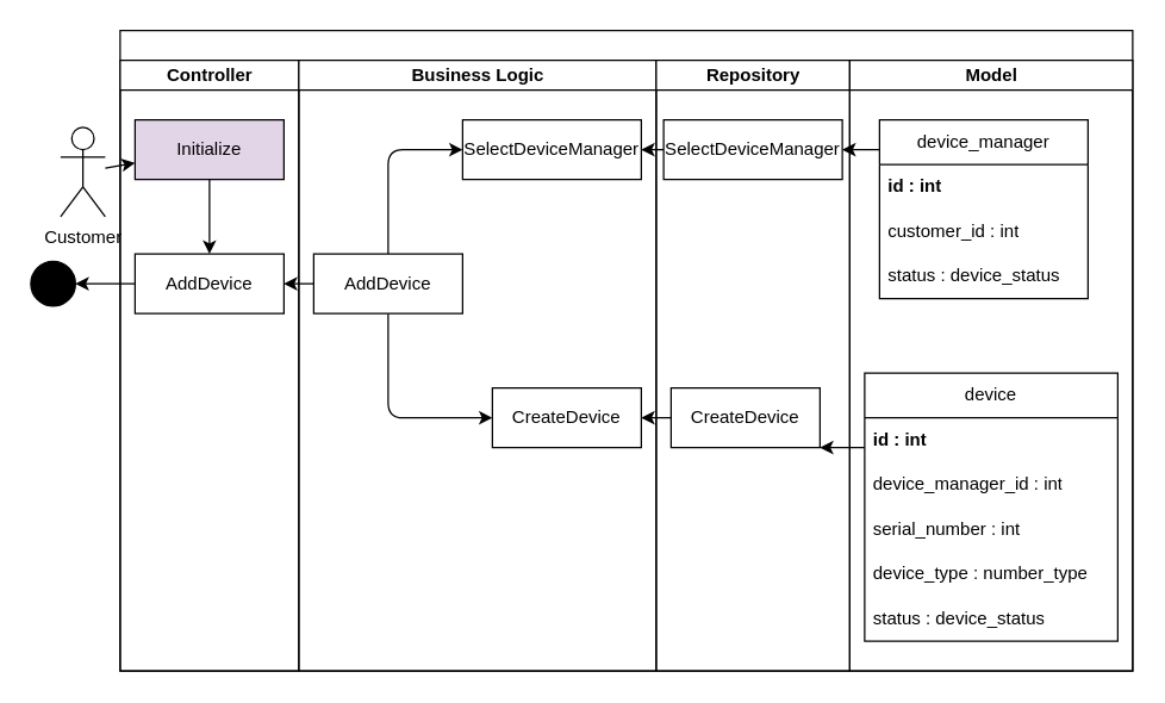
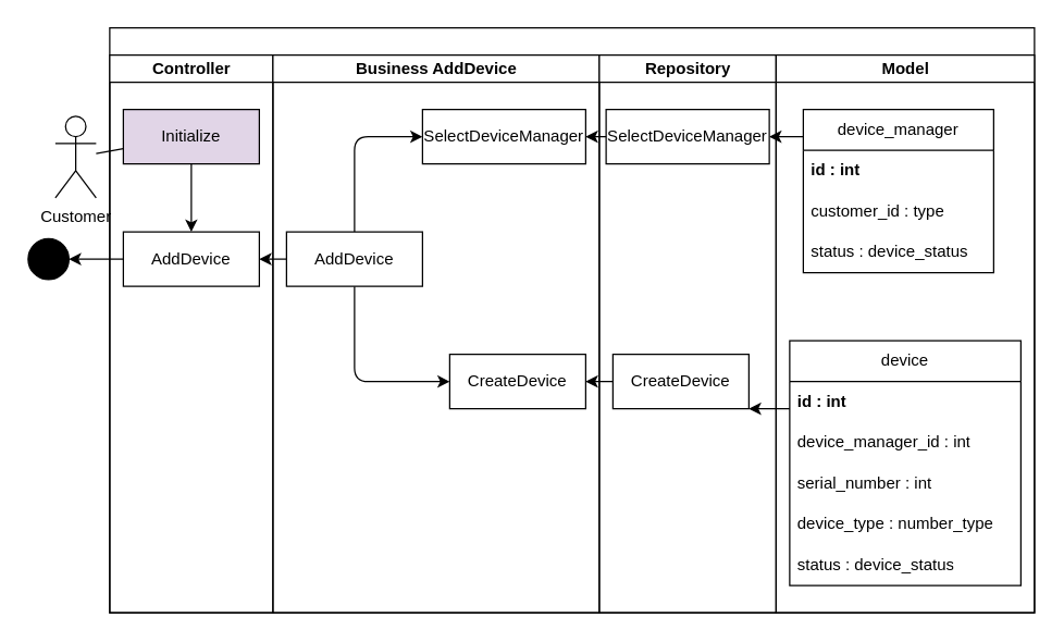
  <mxCell id="0" />
  <mxCell id="1" parent="0" />
  <mxCell id="2" value="" style="swimlane;childLayout=stackLayout;resizeParent=1;resizeParentMax=0;startSize=20;html=1;" vertex="1" parent="1"><mxGeometry x="80" y="20" width="680" height="430" as="geometry" /></mxCell>
  <mxCell id="3" value="Controller" style="swimlane;startSize=20;html=1;" vertex="1" parent="2"><mxGeometry y="20" width="120" height="410" as="geometry" /></mxCell>
  <mxCell id="4" style="edgeStyle=none;html=1;" edge="1" parent="3" source="5" target="6"><mxGeometry relative="1" as="geometry" /></mxCell>
  <mxCell id="5" value="Initialize" style="rounded=0;whiteSpace=wrap;html=1;fillColor=#e1d5e7;" vertex="1" parent="3"><mxGeometry x="10" y="40" width="100" height="40" as="geometry" /></mxCell>
  <mxCell id="6" value="AddDevice" style="rounded=0;whiteSpace=wrap;html=1;" vertex="1" parent="3"><mxGeometry x="10.0" y="130" width="100" height="40" as="geometry" /></mxCell>
- <mxCell id="7" value="Business Logic" style="swimlane;startSize=20;html=1;" vertex="1" parent="2"><mxGeometry x="120" y="20" width="240" height="410" as="geometry" /></mxCell>
+ <mxCell id="7" value="Business AddDevice" style="swimlane;startSize=20;html=1;" vertex="1" parent="2"><mxGeometry x="120" y="20" width="240" height="410" as="geometry" /></mxCell>
  <mxCell id="8" style="edgeStyle=orthogonalEdgeStyle;html=1;" edge="1" parent="7" source="10" target="11"><mxGeometry relative="1" as="geometry"><Array as="points"><mxPoint x="60" y="240" /></Array></mxGeometry></mxCell>
  <mxCell id="9" style="edgeStyle=orthogonalEdgeStyle;html=1;" edge="1" parent="7" source="10" target="12"><mxGeometry relative="1" as="geometry"><Array as="points"><mxPoint x="60" y="60" /></Array></mxGeometry></mxCell>
  <mxCell id="10" value="AddDevice" style="rounded=0;whiteSpace=wrap;html=1;" vertex="1" parent="7"><mxGeometry x="10.0" y="130" width="100" height="40" as="geometry" /></mxCell>
  <mxCell id="11" value="CreateDevice" style="rounded=0;whiteSpace=wrap;html=1;" vertex="1" parent="7"><mxGeometry x="130.0" y="220" width="100" height="40" as="geometry" /></mxCell>
  <mxCell id="12" value="SelectDeviceManager" style="rounded=0;whiteSpace=wrap;html=1;" vertex="1" parent="7"><mxGeometry x="110" y="40" width="120" height="40" as="geometry" /></mxCell>
  <mxCell id="13" value="Repository" style="swimlane;startSize=20;html=1;" vertex="1" parent="2"><mxGeometry x="360" y="20" width="130" height="410" as="geometry" /></mxCell>
  <mxCell id="14" value="CreateDevice" style="rounded=0;whiteSpace=wrap;html=1;" vertex="1" parent="13"><mxGeometry x="10.0" y="220" width="100" height="40" as="geometry" /></mxCell>
  <mxCell id="15" value="SelectDeviceManager" style="rounded=0;whiteSpace=wrap;html=1;" vertex="1" parent="13"><mxGeometry x="5" y="40" width="120" height="40" as="geometry" /></mxCell>
  <mxCell id="16" value="Model" style="swimlane;startSize=20;html=1;" vertex="1" parent="2"><mxGeometry x="490" y="20" width="190" height="410" as="geometry" /></mxCell>
  <mxCell id="17" value="device" style="swimlane;fontStyle=0;childLayout=stackLayout;horizontal=1;startSize=30;horizontalStack=0;resizeParent=1;resizeParentMax=0;resizeLast=0;collapsible=1;marginBottom=0;whiteSpace=wrap;html=1;fontSize=12;" vertex="1" parent="16"><mxGeometry x="10.0" y="210" width="170" height="180" as="geometry" /></mxCell>
  <mxCell id="18" value="id : int" style="text;strokeColor=none;fillColor=none;align=left;verticalAlign=middle;spacingLeft=4;spacingRight=4;overflow=hidden;points=[[0,0.5],[1,0.5]];portConstraint=eastwest;rotatable=0;whiteSpace=wrap;html=1;fontSize=12;fontStyle=1" vertex="1" parent="17"><mxGeometry y="30" width="170" height="30" as="geometry" /></mxCell>
  <mxCell id="19" value="device_manager_id : int" style="text;strokeColor=none;fillColor=none;align=left;verticalAlign=middle;spacingLeft=4;spacingRight=4;overflow=hidden;points=[[0,0.5],[1,0.5]];portConstraint=eastwest;rotatable=0;whiteSpace=wrap;html=1;fontSize=12;fontStyle=0" vertex="1" parent="17"><mxGeometry y="60" width="170" height="30" as="geometry" /></mxCell>
  <mxCell id="20" value="serial_number : int" style="text;strokeColor=none;fillColor=none;align=left;verticalAlign=middle;spacingLeft=4;spacingRight=4;overflow=hidden;points=[[0,0.5],[1,0.5]];portConstraint=eastwest;rotatable=0;whiteSpace=wrap;html=1;fontSize=12;fontStyle=0" vertex="1" parent="17"><mxGeometry y="90" width="170" height="30" as="geometry" /></mxCell>
  <mxCell id="21" value="device_type : number_type" style="text;strokeColor=none;fillColor=none;align=left;verticalAlign=middle;spacingLeft=4;spacingRight=4;overflow=hidden;points=[[0,0.5],[1,0.5]];portConstraint=eastwest;rotatable=0;whiteSpace=wrap;html=1;fontSize=12;fontStyle=0" vertex="1" parent="17"><mxGeometry y="120" width="170" height="30" as="geometry" /></mxCell>
  <mxCell id="22" value="status : device_status" style="text;strokeColor=none;fillColor=none;align=left;verticalAlign=middle;spacingLeft=4;spacingRight=4;overflow=hidden;points=[[0,0.5],[1,0.5]];portConstraint=eastwest;rotatable=0;whiteSpace=wrap;html=1;fontSize=12;fontStyle=0" vertex="1" parent="17"><mxGeometry y="150" width="170" height="30" as="geometry" /></mxCell>
  <mxCell id="23" value="device_manager" style="swimlane;fontStyle=0;childLayout=stackLayout;horizontal=1;startSize=30;horizontalStack=0;resizeParent=1;resizeParentMax=0;resizeLast=0;collapsible=1;marginBottom=0;whiteSpace=wrap;html=1;fontSize=12;" vertex="1" parent="16"><mxGeometry x="20.0" y="40" width="140" height="120" as="geometry" /></mxCell>
  <mxCell id="24" value="id : int" style="text;strokeColor=none;fillColor=none;align=left;verticalAlign=middle;spacingLeft=4;spacingRight=4;overflow=hidden;points=[[0,0.5],[1,0.5]];portConstraint=eastwest;rotatable=0;whiteSpace=wrap;html=1;fontSize=12;fontStyle=1" vertex="1" parent="23"><mxGeometry y="30" width="140" height="30" as="geometry" /></mxCell>
- <mxCell id="25" value="customer_id : int" style="text;strokeColor=none;fillColor=none;align=left;verticalAlign=middle;spacingLeft=4;spacingRight=4;overflow=hidden;points=[[0,0.5],[1,0.5]];portConstraint=eastwest;rotatable=0;whiteSpace=wrap;html=1;fontSize=12;fontStyle=0" vertex="1" parent="23"><mxGeometry y="60" width="140" height="30" as="geometry" /></mxCell>
+ <mxCell id="25" value="customer_id : type" style="text;strokeColor=none;fillColor=none;align=left;verticalAlign=middle;spacingLeft=4;spacingRight=4;overflow=hidden;points=[[0,0.5],[1,0.5]];portConstraint=eastwest;rotatable=0;whiteSpace=wrap;html=1;fontSize=12;fontStyle=0" vertex="1" parent="23"><mxGeometry y="60" width="140" height="30" as="geometry" /></mxCell>
  <mxCell id="26" value="status : device_status" style="text;strokeColor=none;fillColor=none;align=left;verticalAlign=middle;spacingLeft=4;spacingRight=4;overflow=hidden;points=[[0,0.5],[1,0.5]];portConstraint=eastwest;rotatable=0;whiteSpace=wrap;html=1;fontSize=12;fontStyle=0" vertex="1" parent="23"><mxGeometry y="90" width="140" height="30" as="geometry" /></mxCell>
  <mxCell id="27" style="edgeStyle=orthogonalEdgeStyle;html=1;" edge="1" parent="2" source="17" target="14"><mxGeometry relative="1" as="geometry"><Array as="points"><mxPoint x="470" y="260" /><mxPoint x="470" y="260" /></Array></mxGeometry></mxCell>
  <mxCell id="28" style="edgeStyle=orthogonalEdgeStyle;html=1;" edge="1" parent="2" source="10" target="6"><mxGeometry relative="1" as="geometry" /></mxCell>
  <mxCell id="29" style="edgeStyle=orthogonalEdgeStyle;html=1;" edge="1" parent="2" source="23" target="15"><mxGeometry relative="1" as="geometry"><Array as="points"><mxPoint x="490" y="80" /><mxPoint x="490" y="80" /></Array></mxGeometry></mxCell>
  <mxCell id="30" style="edgeStyle=orthogonalEdgeStyle;html=1;" edge="1" parent="2" source="15" target="12"><mxGeometry relative="1" as="geometry" /></mxCell>
  <mxCell id="31" style="edgeStyle=orthogonalEdgeStyle;html=1;" edge="1" parent="2" source="14" target="11"><mxGeometry relative="1" as="geometry" /></mxCell>
- <mxCell id="32" style="edgeStyle=none;html=1;" edge="1" source="33" target="5" parent="1"><mxGeometry relative="1" as="geometry" /></mxCell>
+ <mxCell id="32" style="edgeStyle=none;html=1;endArrow=none;" edge="1" source="33" target="5" parent="1"><mxGeometry relative="1" as="geometry" /></mxCell>
  <mxCell id="33" value="Customer" style="shape=umlActor;verticalLabelPosition=bottom;verticalAlign=top;html=1;outlineConnect=0;" vertex="1" parent="1"><mxGeometry x="40" y="85" width="30" height="60" as="geometry" /></mxCell>
  <mxCell id="34" value="" style="ellipse;fillColor=strokeColor;" vertex="1" parent="1"><mxGeometry x="20" y="175" width="30" height="30" as="geometry" /></mxCell>
  <mxCell id="35" style="edgeStyle=orthogonalEdgeStyle;html=1;" edge="1" parent="1" source="6" target="34"><mxGeometry relative="1" as="geometry" /></mxCell>
